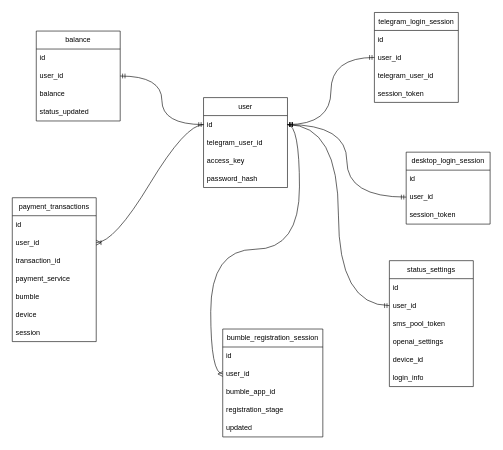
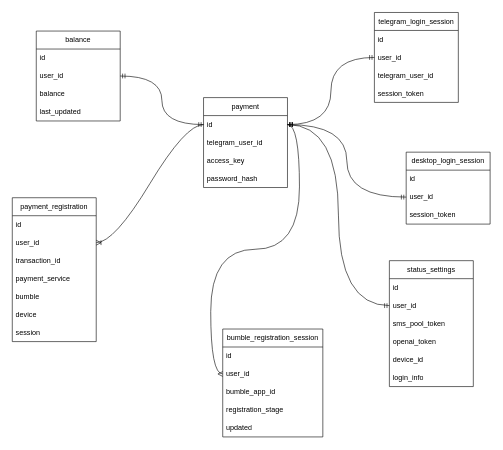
  <mxCell id="0" />
  <mxCell id="1" parent="0" />
- <mxCell id="2" value="user" style="swimlane;fontStyle=0;childLayout=stackLayout;horizontal=1;startSize=30;horizontalStack=0;resizeParent=1;resizeParentMax=0;resizeLast=0;collapsible=1;marginBottom=0;whiteSpace=wrap;html=1;" vertex="1" parent="1"><mxGeometry x="339" y="162" width="140" height="150" as="geometry" /></mxCell>
+ <mxCell id="2" value="payment" style="swimlane;fontStyle=0;childLayout=stackLayout;horizontal=1;startSize=30;horizontalStack=0;resizeParent=1;resizeParentMax=0;resizeLast=0;collapsible=1;marginBottom=0;whiteSpace=wrap;html=1;" vertex="1" parent="1"><mxGeometry x="339" y="162" width="140" height="150" as="geometry" /></mxCell>
  <mxCell id="3" value="id" style="text;strokeColor=none;fillColor=none;align=left;verticalAlign=middle;spacingLeft=4;spacingRight=4;overflow=hidden;points=[[0,0.5],[1,0.5]];portConstraint=eastwest;rotatable=0;whiteSpace=wrap;html=1;" vertex="1" parent="2"><mxGeometry y="30" width="140" height="30" as="geometry" /></mxCell>
  <mxCell id="4" value="telegram_user_id" style="text;strokeColor=none;fillColor=none;align=left;verticalAlign=middle;spacingLeft=4;spacingRight=4;overflow=hidden;points=[[0,0.5],[1,0.5]];portConstraint=eastwest;rotatable=0;whiteSpace=wrap;html=1;" vertex="1" parent="2"><mxGeometry y="60" width="140" height="30" as="geometry" /></mxCell>
  <mxCell id="5" value="access_key" style="text;strokeColor=none;fillColor=none;align=left;verticalAlign=middle;spacingLeft=4;spacingRight=4;overflow=hidden;points=[[0,0.5],[1,0.5]];portConstraint=eastwest;rotatable=0;whiteSpace=wrap;html=1;" vertex="1" parent="2"><mxGeometry y="90" width="140" height="30" as="geometry" /></mxCell>
  <mxCell id="6" value="password_hash" style="text;strokeColor=none;fillColor=none;align=left;verticalAlign=middle;spacingLeft=4;spacingRight=4;overflow=hidden;points=[[0,0.5],[1,0.5]];portConstraint=eastwest;rotatable=0;whiteSpace=wrap;html=1;" vertex="1" parent="2"><mxGeometry y="120" width="140" height="30" as="geometry" /></mxCell>
  <mxCell id="7" value="telegram_login_session" style="swimlane;fontStyle=0;childLayout=stackLayout;horizontal=1;startSize=30;horizontalStack=0;resizeParent=1;resizeParentMax=0;resizeLast=0;collapsible=1;marginBottom=0;whiteSpace=wrap;html=1;" vertex="1" parent="1"><mxGeometry x="624" y="20" width="140" height="150" as="geometry" /></mxCell>
  <mxCell id="8" value="id" style="text;strokeColor=none;fillColor=none;align=left;verticalAlign=middle;spacingLeft=4;spacingRight=4;overflow=hidden;points=[[0,0.5],[1,0.5]];portConstraint=eastwest;rotatable=0;whiteSpace=wrap;html=1;" vertex="1" parent="7"><mxGeometry y="30" width="140" height="30" as="geometry" /></mxCell>
  <mxCell id="9" value="user_id" style="text;strokeColor=none;fillColor=none;align=left;verticalAlign=middle;spacingLeft=4;spacingRight=4;overflow=hidden;points=[[0,0.5],[1,0.5]];portConstraint=eastwest;rotatable=0;whiteSpace=wrap;html=1;" vertex="1" parent="7"><mxGeometry y="60" width="140" height="30" as="geometry" /></mxCell>
  <mxCell id="10" value="telegram_user_id" style="text;strokeColor=none;fillColor=none;align=left;verticalAlign=middle;spacingLeft=4;spacingRight=4;overflow=hidden;points=[[0,0.5],[1,0.5]];portConstraint=eastwest;rotatable=0;whiteSpace=wrap;html=1;" vertex="1" parent="7"><mxGeometry y="90" width="140" height="30" as="geometry" /></mxCell>
  <mxCell id="11" value="session_token" style="text;strokeColor=none;fillColor=none;align=left;verticalAlign=middle;spacingLeft=4;spacingRight=4;overflow=hidden;points=[[0,0.5],[1,0.5]];portConstraint=eastwest;rotatable=0;whiteSpace=wrap;html=1;" vertex="1" parent="7"><mxGeometry y="120" width="140" height="30" as="geometry" /></mxCell>
  <mxCell id="12" value="" style="edgeStyle=orthogonalEdgeStyle;fontSize=12;html=1;endArrow=ERmandOne;startArrow=ERmandOne;rounded=0;entryX=0;entryY=0.5;entryDx=0;entryDy=0;exitX=1;exitY=0.5;exitDx=0;exitDy=0;curved=1;" edge="1" parent="1" source="3" target="9"><mxGeometry width="100" height="100" relative="1" as="geometry"><mxPoint x="185" y="356" as="sourcePoint" /><mxPoint x="285" y="256" as="targetPoint" /></mxGeometry></mxCell>
  <mxCell id="13" value="status_settings" style="swimlane;fontStyle=0;childLayout=stackLayout;horizontal=1;startSize=30;horizontalStack=0;resizeParent=1;resizeParentMax=0;resizeLast=0;collapsible=1;marginBottom=0;whiteSpace=wrap;html=1;" vertex="1" parent="1"><mxGeometry x="649" y="434" width="140" height="210" as="geometry" /></mxCell>
  <mxCell id="14" value="id" style="text;strokeColor=none;fillColor=none;align=left;verticalAlign=middle;spacingLeft=4;spacingRight=4;overflow=hidden;points=[[0,0.5],[1,0.5]];portConstraint=eastwest;rotatable=0;whiteSpace=wrap;html=1;" vertex="1" parent="13"><mxGeometry y="30" width="140" height="30" as="geometry" /></mxCell>
  <mxCell id="15" value="user_id" style="text;strokeColor=none;fillColor=none;align=left;verticalAlign=middle;spacingLeft=4;spacingRight=4;overflow=hidden;points=[[0,0.5],[1,0.5]];portConstraint=eastwest;rotatable=0;whiteSpace=wrap;html=1;" vertex="1" parent="13"><mxGeometry y="60" width="140" height="30" as="geometry" /></mxCell>
  <mxCell id="16" value="sms_pool_token" style="text;strokeColor=none;fillColor=none;align=left;verticalAlign=middle;spacingLeft=4;spacingRight=4;overflow=hidden;points=[[0,0.5],[1,0.5]];portConstraint=eastwest;rotatable=0;whiteSpace=wrap;html=1;" vertex="1" parent="13"><mxGeometry y="90" width="140" height="30" as="geometry" /></mxCell>
- <mxCell id="17" value="openai_settings" style="text;strokeColor=none;fillColor=none;align=left;verticalAlign=middle;spacingLeft=4;spacingRight=4;overflow=hidden;points=[[0,0.5],[1,0.5]];portConstraint=eastwest;rotatable=0;whiteSpace=wrap;html=1;" vertex="1" parent="13"><mxGeometry y="120" width="140" height="30" as="geometry" /></mxCell>
+ <mxCell id="17" value="openai_token" style="text;strokeColor=none;fillColor=none;align=left;verticalAlign=middle;spacingLeft=4;spacingRight=4;overflow=hidden;points=[[0,0.5],[1,0.5]];portConstraint=eastwest;rotatable=0;whiteSpace=wrap;html=1;" vertex="1" parent="13"><mxGeometry y="120" width="140" height="30" as="geometry" /></mxCell>
  <mxCell id="18" value="device_id" style="text;strokeColor=none;fillColor=none;align=left;verticalAlign=middle;spacingLeft=4;spacingRight=4;overflow=hidden;points=[[0,0.5],[1,0.5]];portConstraint=eastwest;rotatable=0;whiteSpace=wrap;html=1;" vertex="1" parent="13"><mxGeometry y="150" width="140" height="30" as="geometry" /></mxCell>
  <mxCell id="19" value="login_info" style="text;strokeColor=none;fillColor=none;align=left;verticalAlign=middle;spacingLeft=4;spacingRight=4;overflow=hidden;points=[[0,0.5],[1,0.5]];portConstraint=eastwest;rotatable=0;whiteSpace=wrap;html=1;" vertex="1" parent="13"><mxGeometry y="180" width="140" height="30" as="geometry" /></mxCell>
  <mxCell id="20" style="edgeStyle=orthogonalEdgeStyle;shape=connector;curved=1;rounded=0;orthogonalLoop=1;jettySize=auto;html=1;exitX=1;exitY=0.5;exitDx=0;exitDy=0;entryX=0;entryY=0.5;entryDx=0;entryDy=0;strokeColor=default;align=center;verticalAlign=middle;fontFamily=Helvetica;fontSize=12;fontColor=default;labelBackgroundColor=default;startArrow=ERmandOne;endArrow=ERmandOne;" edge="1" parent="1" source="3" target="15"><mxGeometry relative="1" as="geometry" /></mxCell>
- <mxCell id="21" value="payment_transactions" style="swimlane;fontStyle=0;childLayout=stackLayout;horizontal=1;startSize=30;horizontalStack=0;resizeParent=1;resizeParentMax=0;resizeLast=0;collapsible=1;marginBottom=0;whiteSpace=wrap;html=1;" vertex="1" parent="1"><mxGeometry x="20" y="329" width="140" height="240" as="geometry" /></mxCell>
+ <mxCell id="21" value="payment_registration" style="swimlane;fontStyle=0;childLayout=stackLayout;horizontal=1;startSize=30;horizontalStack=0;resizeParent=1;resizeParentMax=0;resizeLast=0;collapsible=1;marginBottom=0;whiteSpace=wrap;html=1;" vertex="1" parent="1"><mxGeometry x="20" y="329" width="140" height="240" as="geometry" /></mxCell>
  <mxCell id="22" value="id" style="text;strokeColor=none;fillColor=none;align=left;verticalAlign=middle;spacingLeft=4;spacingRight=4;overflow=hidden;points=[[0,0.5],[1,0.5]];portConstraint=eastwest;rotatable=0;whiteSpace=wrap;html=1;" vertex="1" parent="21"><mxGeometry y="30" width="140" height="30" as="geometry" /></mxCell>
  <mxCell id="23" value="user_id" style="text;strokeColor=none;fillColor=none;align=left;verticalAlign=middle;spacingLeft=4;spacingRight=4;overflow=hidden;points=[[0,0.5],[1,0.5]];portConstraint=eastwest;rotatable=0;whiteSpace=wrap;html=1;" vertex="1" parent="21"><mxGeometry y="60" width="140" height="30" as="geometry" /></mxCell>
  <mxCell id="24" value="transaction_id" style="text;strokeColor=none;fillColor=none;align=left;verticalAlign=middle;spacingLeft=4;spacingRight=4;overflow=hidden;points=[[0,0.5],[1,0.5]];portConstraint=eastwest;rotatable=0;whiteSpace=wrap;html=1;" vertex="1" parent="21"><mxGeometry y="90" width="140" height="30" as="geometry" /></mxCell>
  <mxCell id="25" value="payment_service" style="text;strokeColor=none;fillColor=none;align=left;verticalAlign=middle;spacingLeft=4;spacingRight=4;overflow=hidden;points=[[0,0.5],[1,0.5]];portConstraint=eastwest;rotatable=0;whiteSpace=wrap;html=1;" vertex="1" parent="21"><mxGeometry y="120" width="140" height="30" as="geometry" /></mxCell>
  <mxCell id="26" value="bumble" style="text;strokeColor=none;fillColor=none;align=left;verticalAlign=middle;spacingLeft=4;spacingRight=4;overflow=hidden;points=[[0,0.5],[1,0.5]];portConstraint=eastwest;rotatable=0;whiteSpace=wrap;html=1;" vertex="1" parent="21"><mxGeometry y="150" width="140" height="30" as="geometry" /></mxCell>
  <mxCell id="27" value="device" style="text;strokeColor=none;fillColor=none;align=left;verticalAlign=middle;spacingLeft=4;spacingRight=4;overflow=hidden;points=[[0,0.5],[1,0.5]];portConstraint=eastwest;rotatable=0;whiteSpace=wrap;html=1;" vertex="1" parent="21"><mxGeometry y="180" width="140" height="30" as="geometry" /></mxCell>
  <mxCell id="28" value="session" style="text;strokeColor=none;fillColor=none;align=left;verticalAlign=middle;spacingLeft=4;spacingRight=4;overflow=hidden;points=[[0,0.5],[1,0.5]];portConstraint=eastwest;rotatable=0;whiteSpace=wrap;html=1;" vertex="1" parent="21"><mxGeometry y="210" width="140" height="30" as="geometry" /></mxCell>
  <mxCell id="29" value="" style="edgeStyle=entityRelationEdgeStyle;fontSize=12;html=1;endArrow=ERoneToMany;rounded=0;strokeColor=default;align=center;verticalAlign=middle;fontFamily=Helvetica;fontColor=default;labelBackgroundColor=default;curved=1;exitX=0;exitY=0.5;exitDx=0;exitDy=0;entryX=1;entryY=0.5;entryDx=0;entryDy=0;" edge="1" parent="1" source="3" target="23"><mxGeometry width="100" height="100" relative="1" as="geometry"><mxPoint x="218" y="570" as="sourcePoint" /><mxPoint x="318" y="470" as="targetPoint" /></mxGeometry></mxCell>
  <mxCell id="30" value="balance" style="swimlane;fontStyle=0;childLayout=stackLayout;horizontal=1;startSize=30;horizontalStack=0;resizeParent=1;resizeParentMax=0;resizeLast=0;collapsible=1;marginBottom=0;whiteSpace=wrap;html=1;" vertex="1" parent="1"><mxGeometry x="60" y="51" width="140" height="150" as="geometry" /></mxCell>
  <mxCell id="31" value="id" style="text;strokeColor=none;fillColor=none;align=left;verticalAlign=middle;spacingLeft=4;spacingRight=4;overflow=hidden;points=[[0,0.5],[1,0.5]];portConstraint=eastwest;rotatable=0;whiteSpace=wrap;html=1;" vertex="1" parent="30"><mxGeometry y="30" width="140" height="30" as="geometry" /></mxCell>
  <mxCell id="32" value="user_id" style="text;strokeColor=none;fillColor=none;align=left;verticalAlign=middle;spacingLeft=4;spacingRight=4;overflow=hidden;points=[[0,0.5],[1,0.5]];portConstraint=eastwest;rotatable=0;whiteSpace=wrap;html=1;" vertex="1" parent="30"><mxGeometry y="60" width="140" height="30" as="geometry" /></mxCell>
  <mxCell id="33" value="balance" style="text;strokeColor=none;fillColor=none;align=left;verticalAlign=middle;spacingLeft=4;spacingRight=4;overflow=hidden;points=[[0,0.5],[1,0.5]];portConstraint=eastwest;rotatable=0;whiteSpace=wrap;html=1;" vertex="1" parent="30"><mxGeometry y="90" width="140" height="30" as="geometry" /></mxCell>
- <mxCell id="34" value="status_updated" style="text;strokeColor=none;fillColor=none;align=left;verticalAlign=middle;spacingLeft=4;spacingRight=4;overflow=hidden;points=[[0,0.5],[1,0.5]];portConstraint=eastwest;rotatable=0;whiteSpace=wrap;html=1;" vertex="1" parent="30"><mxGeometry y="120" width="140" height="30" as="geometry" /></mxCell>
+ <mxCell id="34" value="last_updated" style="text;strokeColor=none;fillColor=none;align=left;verticalAlign=middle;spacingLeft=4;spacingRight=4;overflow=hidden;points=[[0,0.5],[1,0.5]];portConstraint=eastwest;rotatable=0;whiteSpace=wrap;html=1;" vertex="1" parent="30"><mxGeometry y="120" width="140" height="30" as="geometry" /></mxCell>
  <mxCell id="35" value="" style="edgeStyle=orthogonalEdgeStyle;fontSize=12;html=1;endArrow=ERmandOne;startArrow=ERmandOne;rounded=0;entryX=0;entryY=0.5;entryDx=0;entryDy=0;exitX=1;exitY=0.5;exitDx=0;exitDy=0;curved=1;" edge="1" parent="1" source="32" target="3"><mxGeometry width="100" height="100" relative="1" as="geometry"><mxPoint x="211" y="171" as="sourcePoint" /><mxPoint x="356" y="59" as="targetPoint" /></mxGeometry></mxCell>
  <mxCell id="36" value="bumble_registration_session" style="swimlane;fontStyle=0;childLayout=stackLayout;horizontal=1;startSize=30;horizontalStack=0;resizeParent=1;resizeParentMax=0;resizeLast=0;collapsible=1;marginBottom=0;whiteSpace=wrap;html=1;" vertex="1" parent="1"><mxGeometry x="371" y="548" width="167" height="180" as="geometry" /></mxCell>
  <mxCell id="37" value="id" style="text;strokeColor=none;fillColor=none;align=left;verticalAlign=middle;spacingLeft=4;spacingRight=4;overflow=hidden;points=[[0,0.5],[1,0.5]];portConstraint=eastwest;rotatable=0;whiteSpace=wrap;html=1;" vertex="1" parent="36"><mxGeometry y="30" width="167" height="30" as="geometry" /></mxCell>
  <mxCell id="38" value="user_id" style="text;strokeColor=none;fillColor=none;align=left;verticalAlign=middle;spacingLeft=4;spacingRight=4;overflow=hidden;points=[[0,0.5],[1,0.5]];portConstraint=eastwest;rotatable=0;whiteSpace=wrap;html=1;" vertex="1" parent="36"><mxGeometry y="60" width="167" height="30" as="geometry" /></mxCell>
  <mxCell id="39" value="bumble_app_id" style="text;strokeColor=none;fillColor=none;align=left;verticalAlign=middle;spacingLeft=4;spacingRight=4;overflow=hidden;points=[[0,0.5],[1,0.5]];portConstraint=eastwest;rotatable=0;whiteSpace=wrap;html=1;" vertex="1" parent="36"><mxGeometry y="90" width="167" height="30" as="geometry" /></mxCell>
  <mxCell id="40" value="registration_stage" style="text;strokeColor=none;fillColor=none;align=left;verticalAlign=middle;spacingLeft=4;spacingRight=4;overflow=hidden;points=[[0,0.5],[1,0.5]];portConstraint=eastwest;rotatable=0;whiteSpace=wrap;html=1;" vertex="1" parent="36"><mxGeometry y="120" width="167" height="30" as="geometry" /></mxCell>
  <mxCell id="41" value="updated" style="text;strokeColor=none;fillColor=none;align=left;verticalAlign=middle;spacingLeft=4;spacingRight=4;overflow=hidden;points=[[0,0.5],[1,0.5]];portConstraint=eastwest;rotatable=0;whiteSpace=wrap;html=1;" vertex="1" parent="36"><mxGeometry y="150" width="167" height="30" as="geometry" /></mxCell>
  <mxCell id="42" style="edgeStyle=orthogonalEdgeStyle;shape=connector;curved=1;rounded=0;orthogonalLoop=1;jettySize=auto;html=1;exitX=1;exitY=0.5;exitDx=0;exitDy=0;entryX=0;entryY=0.5;entryDx=0;entryDy=0;strokeColor=default;align=center;verticalAlign=middle;fontFamily=Helvetica;fontSize=12;fontColor=default;labelBackgroundColor=default;startArrow=ERmandOne;endArrow=ERmany;endFill=0;" edge="1" parent="1" source="3" target="38"><mxGeometry relative="1" as="geometry" /></mxCell>
  <mxCell id="43" value="desktop_login_session" style="swimlane;fontStyle=0;childLayout=stackLayout;horizontal=1;startSize=30;horizontalStack=0;resizeParent=1;resizeParentMax=0;resizeLast=0;collapsible=1;marginBottom=0;whiteSpace=wrap;html=1;" vertex="1" parent="1"><mxGeometry x="677" y="253" width="140" height="120" as="geometry" /></mxCell>
  <mxCell id="44" value="id" style="text;strokeColor=none;fillColor=none;align=left;verticalAlign=middle;spacingLeft=4;spacingRight=4;overflow=hidden;points=[[0,0.5],[1,0.5]];portConstraint=eastwest;rotatable=0;whiteSpace=wrap;html=1;" vertex="1" parent="43"><mxGeometry y="30" width="140" height="30" as="geometry" /></mxCell>
  <mxCell id="45" value="user_id" style="text;strokeColor=none;fillColor=none;align=left;verticalAlign=middle;spacingLeft=4;spacingRight=4;overflow=hidden;points=[[0,0.5],[1,0.5]];portConstraint=eastwest;rotatable=0;whiteSpace=wrap;html=1;" vertex="1" parent="43"><mxGeometry y="60" width="140" height="30" as="geometry" /></mxCell>
  <mxCell id="46" value="session_token" style="text;strokeColor=none;fillColor=none;align=left;verticalAlign=middle;spacingLeft=4;spacingRight=4;overflow=hidden;points=[[0,0.5],[1,0.5]];portConstraint=eastwest;rotatable=0;whiteSpace=wrap;html=1;" vertex="1" parent="43"><mxGeometry y="90" width="140" height="30" as="geometry" /></mxCell>
  <mxCell id="47" style="edgeStyle=orthogonalEdgeStyle;shape=connector;curved=1;rounded=0;orthogonalLoop=1;jettySize=auto;html=1;exitX=1;exitY=0.5;exitDx=0;exitDy=0;entryX=0;entryY=0.5;entryDx=0;entryDy=0;strokeColor=default;align=center;verticalAlign=middle;fontFamily=Helvetica;fontSize=12;fontColor=default;labelBackgroundColor=default;startArrow=ERmandOne;endArrow=ERmandOne;" edge="1" parent="1" source="3" target="45"><mxGeometry relative="1" as="geometry" /></mxCell>
